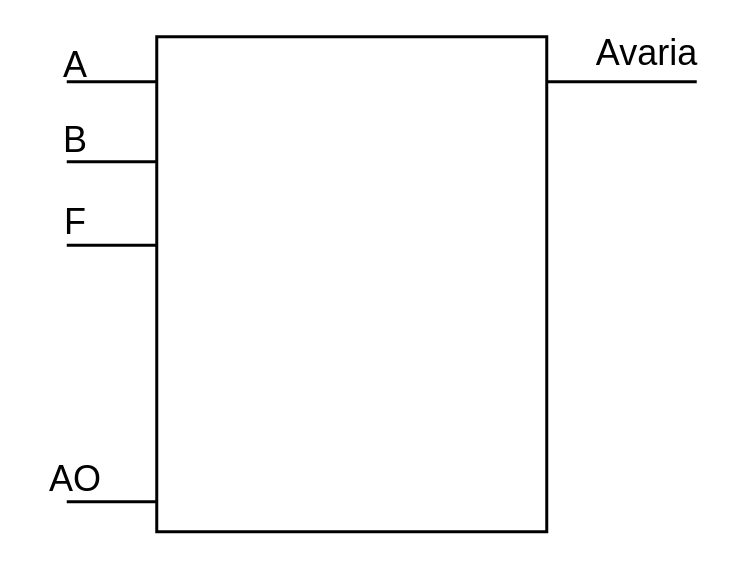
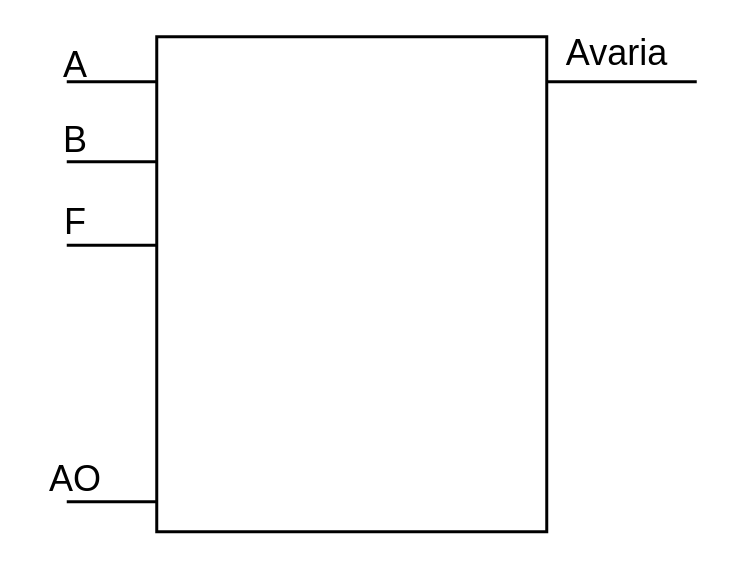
  <mxCell id="0" />
  <mxCell id="1" parent="0" />
  <mxCell id="2" value="" style="rounded=0;whiteSpace=wrap;html=1;strokeWidth=2;" parent="1" vertex="1"><mxGeometry x="104" y="24" width="260" height="330" as="geometry" /></mxCell>
  <mxCell id="3" value="" style="endArrow=none;html=1;rounded=0;strokeWidth=2;" parent="1" edge="1"><mxGeometry width="50" height="50" relative="1" as="geometry"><mxPoint x="44" y="54" as="sourcePoint" /><mxPoint x="104" y="54" as="targetPoint" /></mxGeometry></mxCell>
  <mxCell id="4" value="" style="endArrow=none;html=1;rounded=0;strokeWidth=2;" parent="1" edge="1"><mxGeometry width="50" height="50" relative="1" as="geometry"><mxPoint x="44" y="107.38" as="sourcePoint" /><mxPoint x="104" y="107.38" as="targetPoint" /></mxGeometry></mxCell>
  <mxCell id="5" value="" style="endArrow=none;html=1;rounded=0;strokeWidth=2;" parent="1" edge="1"><mxGeometry width="50" height="50" relative="1" as="geometry"><mxPoint x="44" y="163" as="sourcePoint" /><mxPoint x="104" y="163" as="targetPoint" /></mxGeometry></mxCell>
  <mxCell id="6" value="&lt;span style=&quot;font-size: 24px&quot;&gt;A&lt;/span&gt;" style="text;html=1;strokeColor=none;fillColor=none;align=center;verticalAlign=middle;whiteSpace=wrap;rounded=0;" parent="1" vertex="1"><mxGeometry x="20" y="28" width="60" height="30" as="geometry" /></mxCell>
  <mxCell id="7" value="&lt;span style=&quot;font-size: 24px&quot;&gt;B&lt;/span&gt;" style="text;html=1;strokeColor=none;fillColor=none;align=center;verticalAlign=middle;whiteSpace=wrap;rounded=0;" parent="1" vertex="1"><mxGeometry x="20" y="78" width="60" height="30" as="geometry" /></mxCell>
  <mxCell id="8" value="&lt;span style=&quot;font-size: 24px&quot;&gt;F&lt;/span&gt;" style="text;html=1;strokeColor=none;fillColor=none;align=center;verticalAlign=middle;whiteSpace=wrap;rounded=0;" parent="1" vertex="1"><mxGeometry x="20" y="133" width="60" height="30" as="geometry" /></mxCell>
- <mxCell id="9" value="&lt;font style=&quot;font-size: 24px&quot;&gt;Avaria&lt;/font&gt;" style="text;html=1;strokeColor=none;fillColor=none;align=center;verticalAlign=middle;whiteSpace=wrap;rounded=0;" parent="1" vertex="1"><mxGeometry x="401" y="20" width="60" height="30" as="geometry" /></mxCell>
+ <mxCell id="9" value="&lt;font style=&quot;font-size: 24px&quot;&gt;Avaria&lt;/font&gt;" style="text;html=1;strokeColor=none;fillColor=none;align=center;verticalAlign=middle;whiteSpace=wrap;rounded=0;" parent="1" vertex="1"><mxGeometry x="381" y="20" width="60" height="30" as="geometry" /></mxCell>
  <mxCell id="10" value="&lt;font style=&quot;font-size: 24px&quot;&gt;AO&lt;/font&gt;" style="text;html=1;strokeColor=none;fillColor=none;align=center;verticalAlign=middle;whiteSpace=wrap;rounded=0;" parent="1" vertex="1"><mxGeometry x="20" y="304" width="60" height="30" as="geometry" /></mxCell>
  <mxCell id="11" value="" style="endArrow=none;html=1;rounded=0;strokeWidth=2;" edge="1" parent="1"><mxGeometry width="50" height="50" relative="1" as="geometry"><mxPoint x="364" y="54" as="sourcePoint" /><mxPoint x="464" y="54" as="targetPoint" /></mxGeometry></mxCell>
  <mxCell id="12" value="" style="endArrow=none;html=1;rounded=0;strokeWidth=2;" edge="1" parent="1"><mxGeometry width="50" height="50" relative="1" as="geometry"><mxPoint x="44" y="334" as="sourcePoint" /><mxPoint x="104" y="334" as="targetPoint" /></mxGeometry></mxCell>
